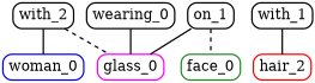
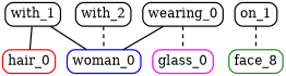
  digraph {
    rankdir=TB
    node [fontsize=20 penwidth=2 shape=box style=rounded]
    edge [arrowhead=none constraint=true penwidth=2]
    n1 [color=blue label=woman_0]
-   n2 [color=red label=hair_2]
-   n3 [color=forestgreen label=face_0]
+   n2 [color=red label=hair_0]
+   n3 [color=forestgreen label=face_8]
    n4 [color=magenta label=glass_0]
    n5 [label=on_1]
    n6 [label=with_1]
    n7 [label=with_2]
    n8 [label=wearing_0]
    n5 -> n3 [style=dashed]
-   n5 -> n4
+   n6 -> n1
    n6 -> n2 [style=solid]
-   n7 -> n1
-   n7 -> n4 [style=dashed]
-   n8 -> n4 [style=solid]
+   n7 -> n1 [style=dashed]
+   n8 -> n1
+   n8 -> n4 [style=dashed]
  }
